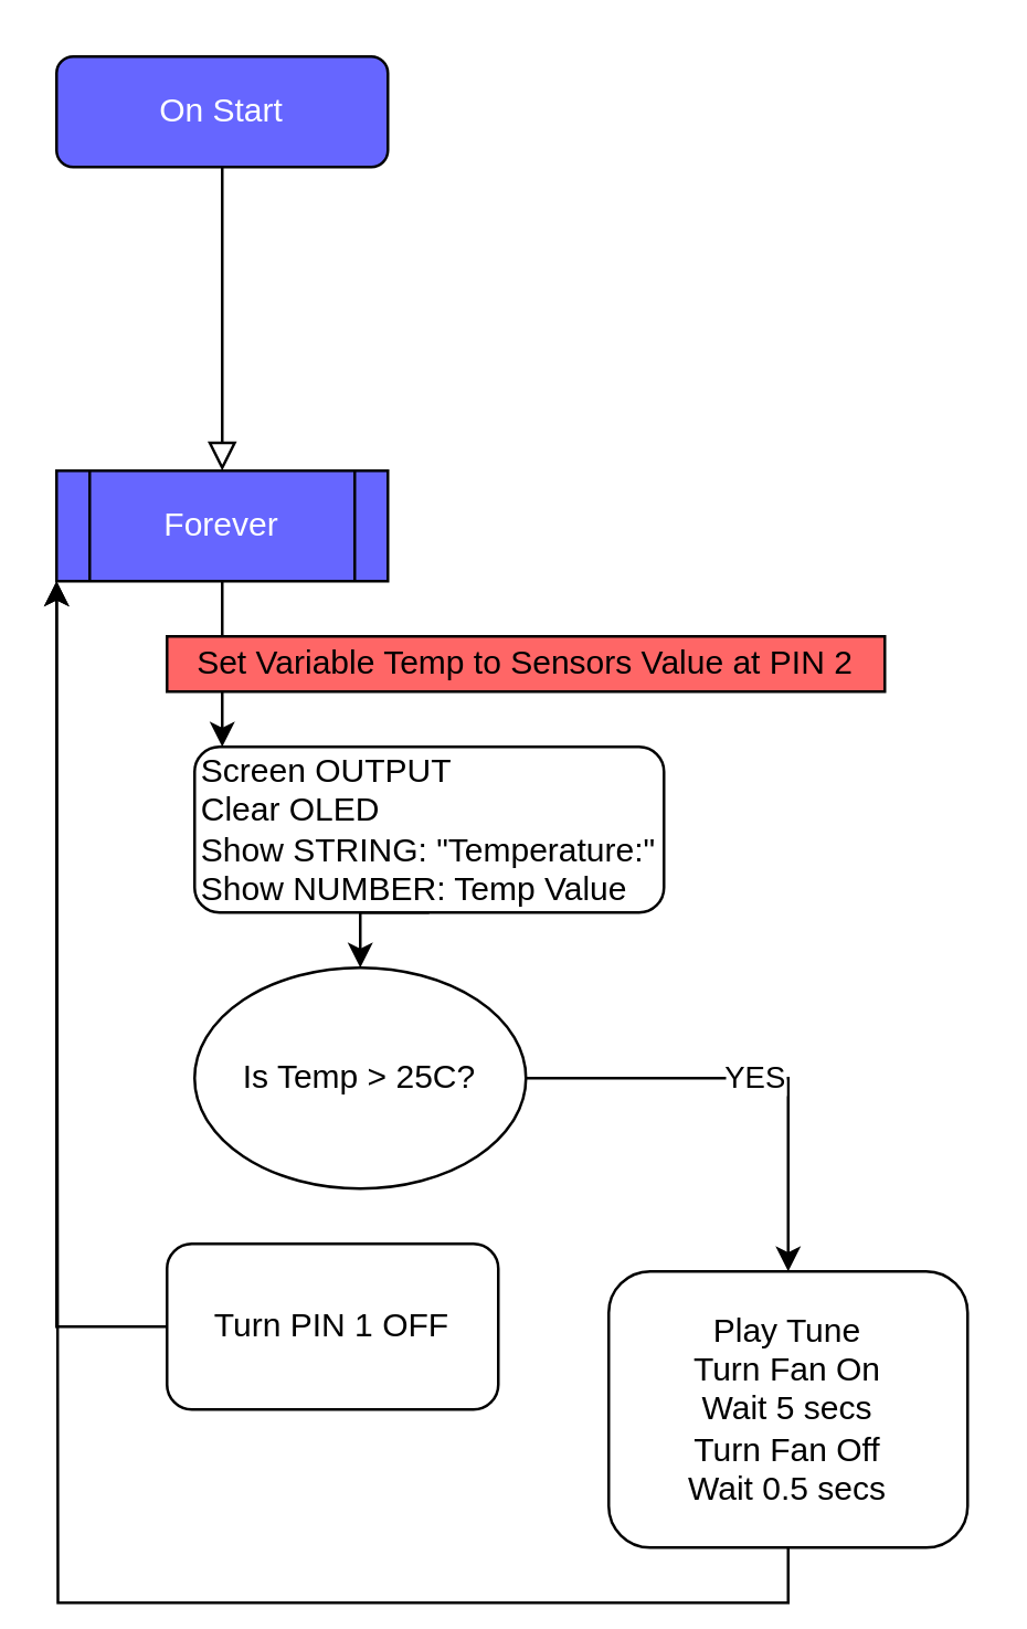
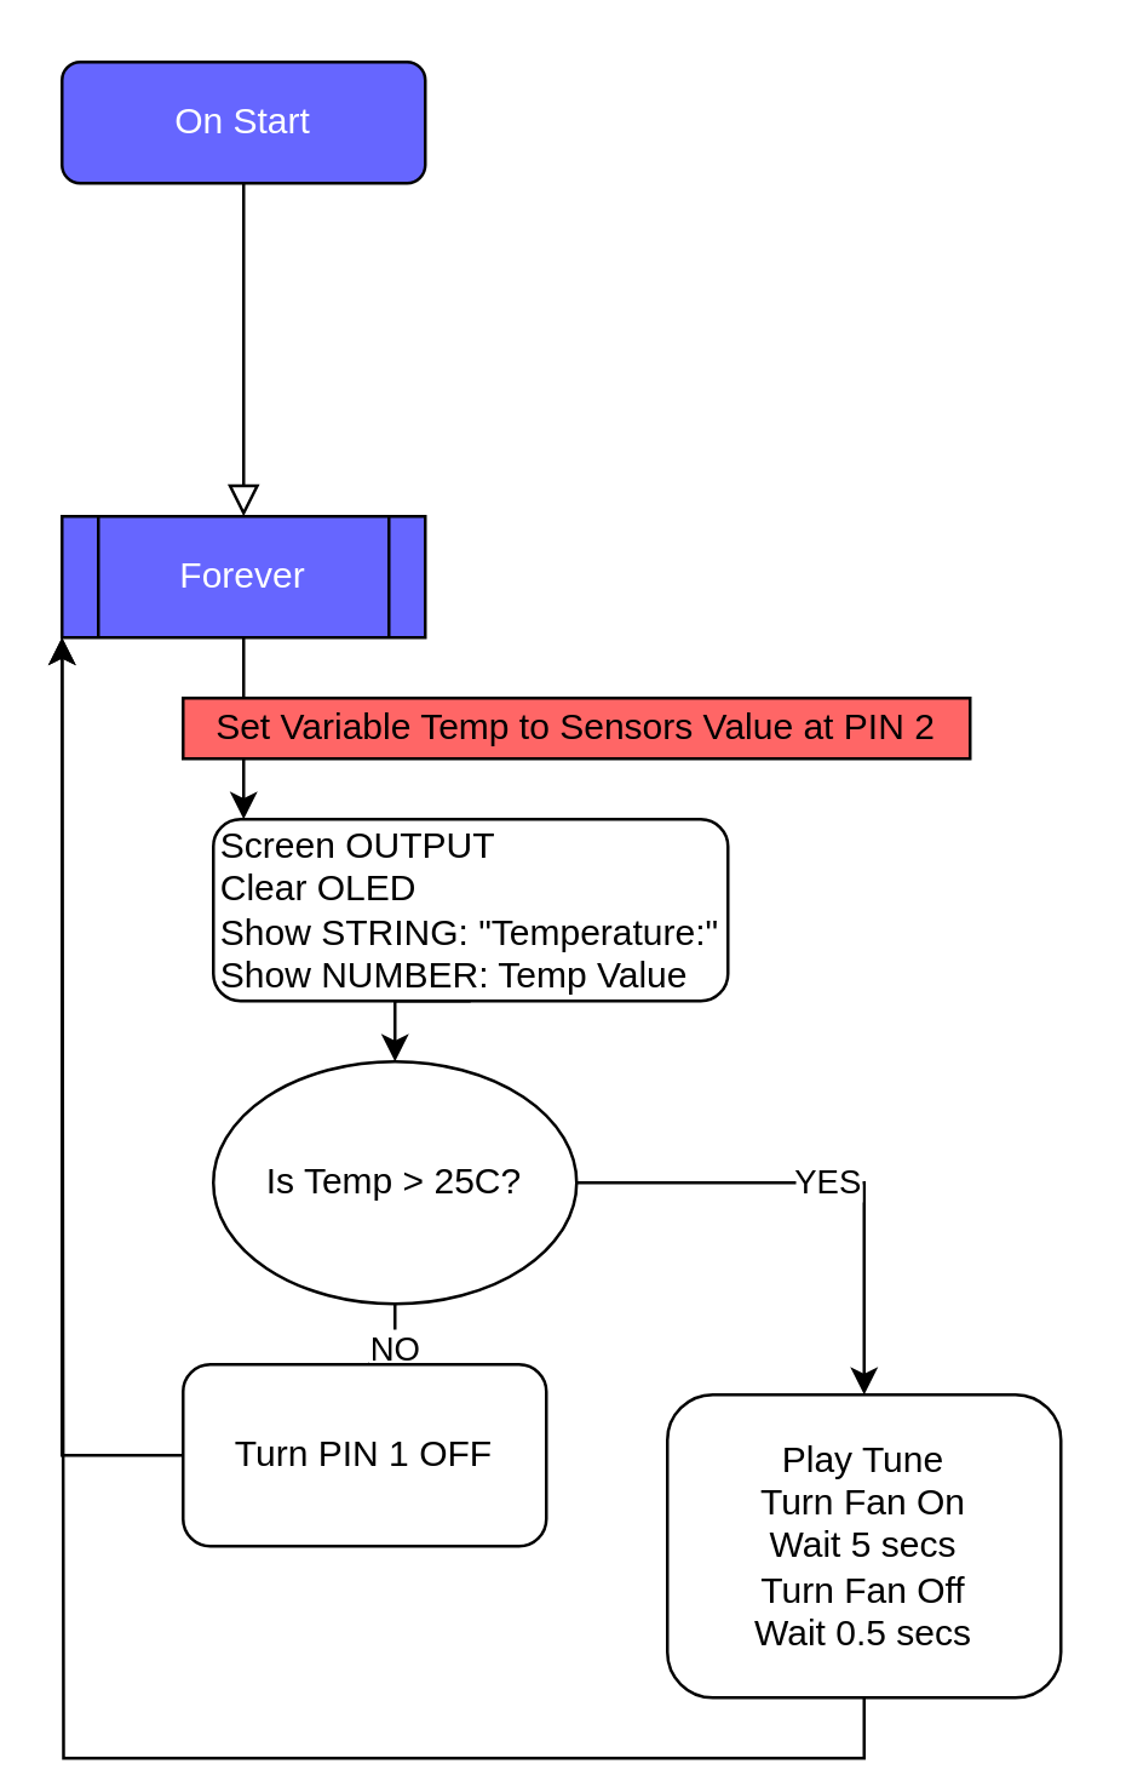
  <mxCell id="0" />
  <mxCell id="1" parent="0" />
  <mxCell id="2" value="" style="rounded=0;html=1;jettySize=auto;orthogonalLoop=1;fontSize=11;endArrow=block;endFill=0;endSize=8;strokeWidth=1;shadow=0;labelBackgroundColor=none;edgeStyle=orthogonalEdgeStyle;" parent="1" source="3" edge="1"><mxGeometry relative="1" as="geometry"><mxPoint x="80" y="170" as="targetPoint" /></mxGeometry></mxCell>
  <mxCell id="3" value="&lt;font color=&quot;#ffffff&quot;&gt;On Start&lt;/font&gt;" style="rounded=1;whiteSpace=wrap;html=1;fontSize=12;glass=0;strokeWidth=1;shadow=0;labelBackgroundColor=none;fillColor=#6666FF;" parent="1" vertex="1"><mxGeometry x="20" y="20" width="120" height="40" as="geometry" /></mxCell>
  <mxCell id="4" value="" style="edgeStyle=orthogonalEdgeStyle;rounded=0;orthogonalLoop=1;jettySize=auto;html=1;" parent="1" source="5" target="7" edge="1"><mxGeometry relative="1" as="geometry"><Array as="points"><mxPoint x="80" y="250" /><mxPoint x="80" y="250" /></Array></mxGeometry></mxCell>
  <mxCell id="5" value="&lt;font color=&quot;#ffffff&quot;&gt;Forever&lt;/font&gt;" style="shape=process;whiteSpace=wrap;html=1;backgroundOutline=1;fillColor=#6666FF;" parent="1" vertex="1"><mxGeometry x="20" y="170" width="120" height="40" as="geometry" /></mxCell>
  <mxCell id="6" style="edgeStyle=orthogonalEdgeStyle;rounded=0;orthogonalLoop=1;jettySize=auto;html=1;exitX=0.5;exitY=1;exitDx=0;exitDy=0;entryX=0.5;entryY=0;entryDx=0;entryDy=0;" parent="1" source="7" target="10" edge="1"><mxGeometry relative="1" as="geometry" /></mxCell>
  <mxCell id="7" value="&lt;div style=&quot;text-align: left&quot;&gt;&lt;span&gt;Screen OUTPUT&lt;/span&gt;&lt;/div&gt;&lt;div style=&quot;text-align: left&quot;&gt;&lt;span&gt;Clear OLED&lt;/span&gt;&lt;/div&gt;&lt;div style=&quot;text-align: left&quot;&gt;&lt;span&gt;Show STRING: &quot;Temperature:&quot;&lt;/span&gt;&lt;/div&gt;&lt;div style=&quot;text-align: left&quot;&gt;&lt;span&gt;Show NUMBER: Temp Value&lt;/span&gt;&lt;/div&gt;" style="rounded=1;whiteSpace=wrap;html=1;" parent="1" vertex="1"><mxGeometry x="70" y="270" width="170" height="60" as="geometry" /></mxCell>
+ <mxCell id="8" value="NO" style="edgeStyle=orthogonalEdgeStyle;rounded=0;orthogonalLoop=1;jettySize=auto;html=1;" parent="1" source="10" target="14" edge="1"><mxGeometry relative="1" as="geometry" /></mxCell>
  <mxCell id="9" value="YES" style="edgeStyle=orthogonalEdgeStyle;rounded=0;orthogonalLoop=1;jettySize=auto;html=1;exitX=1;exitY=0.5;exitDx=0;exitDy=0;entryX=0.5;entryY=0;entryDx=0;entryDy=0;" parent="1" source="10" target="12" edge="1"><mxGeometry relative="1" as="geometry" /></mxCell>
  <mxCell id="10" value="Is Temp &amp;gt; 25C?" style="ellipse;whiteSpace=wrap;html=1;" parent="1" vertex="1"><mxGeometry x="70" y="350" width="120" height="80" as="geometry" /></mxCell>
  <mxCell id="11" style="edgeStyle=orthogonalEdgeStyle;rounded=0;orthogonalLoop=1;jettySize=auto;html=1;exitX=0.5;exitY=1;exitDx=0;exitDy=0;" parent="1" source="12" edge="1"><mxGeometry relative="1" as="geometry"><mxPoint x="20" y="210" as="targetPoint" /></mxGeometry></mxCell>
  <mxCell id="12" value="Play Tune&lt;br&gt;Turn Fan On&lt;br&gt;Wait 5 secs&lt;br&gt;Turn Fan Off&lt;br&gt;Wait 0.5 secs&lt;br&gt;" style="rounded=1;whiteSpace=wrap;html=1;" parent="1" vertex="1"><mxGeometry x="220" y="460" width="130" height="100" as="geometry" /></mxCell>
  <mxCell id="13" style="edgeStyle=orthogonalEdgeStyle;rounded=0;orthogonalLoop=1;jettySize=auto;html=1;exitX=0;exitY=0.5;exitDx=0;exitDy=0;entryX=0;entryY=1;entryDx=0;entryDy=0;" parent="1" source="14" target="5" edge="1"><mxGeometry relative="1" as="geometry" /></mxCell>
  <mxCell id="14" value="Turn PIN 1 OFF" style="rounded=1;whiteSpace=wrap;html=1;" parent="1" vertex="1"><mxGeometry x="60" y="450" width="120" height="60" as="geometry" /></mxCell>
  <mxCell id="15" value="Set Variable Temp to Sensors Value at PIN 2" style="rounded=0;whiteSpace=wrap;html=1;fillColor=#FF6666;" parent="1" vertex="1"><mxGeometry x="60" y="230" width="260" height="20" as="geometry" /></mxCell>
